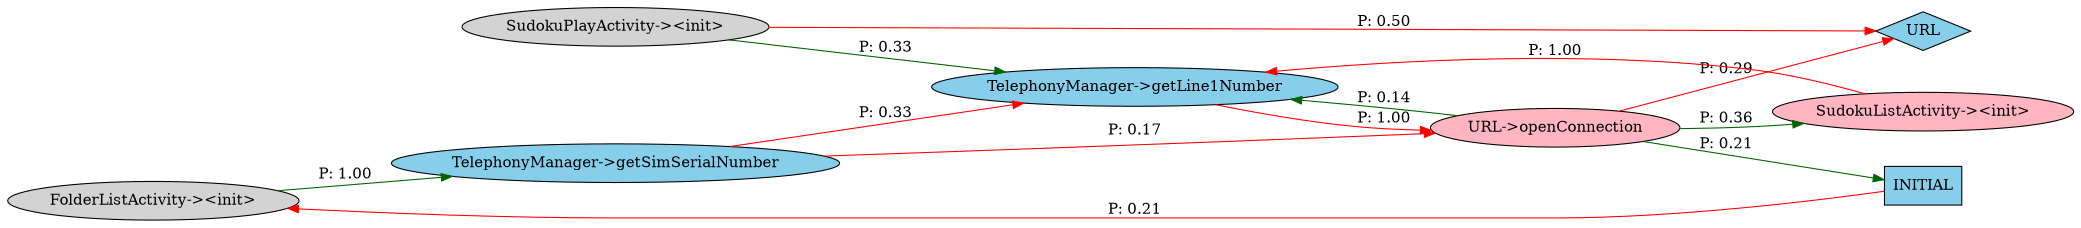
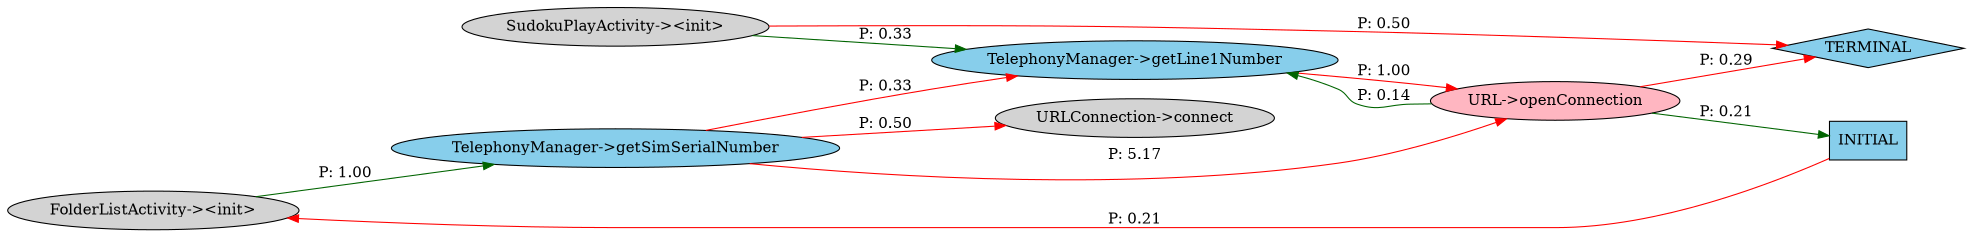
  digraph {
    rankdir=LR
    node [fillcolor=skyblue style=filled]
    edge [color=red]
    n1 [fillcolor=lightgrey label="FolderListActivity-><init>"]
    n2 [label="TelephonyManager->getSimSerialNumber"]
    n3 [label="TelephonyManager->getLine1Number"]
    n4 [fillcolor=lightpink label="URL->openConnection"]
-   n6 [fillcolor=lightpink label="SudokuListActivity-><init>"]
+   n5 [fillcolor=lightgrey label="URLConnection->connect"]
    n7 [fillcolor=lightgrey label="SudokuPlayActivity-><init>"]
-   n8 [label=URL shape=diamond]
+   n8 [label=TERMINAL shape=diamond]
    n9 [label=INITIAL shape=box]
    n1 -> n2 [color=darkgreen label="P: 1.00"]
    n2 -> n3 [label="P: 0.33"]
-   n2 -> n4 [label="P: 0.17"]
+   n2 -> n4 [label="P: 5.17"]
+   n2 -> n5 [label="P: 0.50"]
    n3 -> n4 [label="P: 1.00"]
    n4 -> n3 [color=darkgreen label="P: 0.14"]
-   n4 -> n6 [color=darkgreen label="P: 0.36"]
    n4 -> n8 [label="P: 0.29"]
    n4 -> n9 [color=darkgreen label="P: 0.21"]
-   n6 -> n3 [label="P: 1.00"]
    n7 -> n3 [color=darkgreen label="P: 0.33"]
    n7 -> n8 [label="P: 0.50"]
    n9 -> n1 [label="P: 0.21"]
  }
